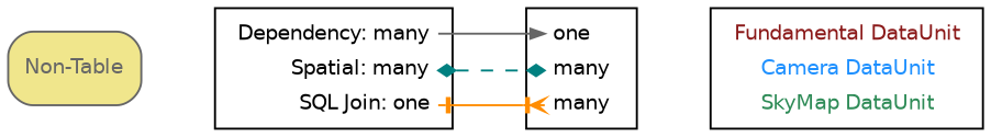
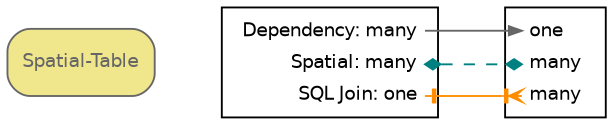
  digraph {
    rankdir=LR
    node [fontname=helvetica fontsize=10 shape=box]
    edge [arrowsize=0.7 arrowtail=none color=grey40 dir=both arrowhead=none]
    n1 [label=<             <table border="0" cellborder="0" cellpadding="3" cellspacing="0">                 <tr>                   <td align="right" port="DependencyL">Dependency: many</td>                 </tr>                 <tr>                   <td align="right" port="SpatialL">Spatial: many</td>                 </tr>                 <tr>                   <td align="right" port="SQLL">SQL Join: one</td>                 </tr>             </table>         >]
    n2 [label=<             <table border="0" cellborder="0" cellpadding="3" cellspacing="0">                 <tr>                   <td align="left" port="DependencyR">one</td>                 </tr>                 <tr>                   <td align="left" port="SpatialR">many</td>                 </tr>                 <tr>                   <td align="left" port="SQLR">many</td>                 </tr>             </table>         >]
-   n3 [label=<             <table border="0" cellborder="0" cellpadding="3" cellspacing="0">                 <tr>                   <td><font color="firebrick4">Fundamental DataUnit</font></td>                 </tr>                 <tr>                   <td><font color="dodgerblue">Camera DataUnit</font></td>                 </tr>                 <tr>                   <td><font color="seagreen4">SkyMap DataUnit</font></td>                 </tr>             </table>         >]
-   "Non-Table" [color=grey40 fillcolor=khaki fontcolor=grey40 style="rounded,filled"]
+   "Non-Table" [color=grey40 fillcolor=khaki fontcolor=grey40 style="rounded,filled" label="Spatial-Table"]
    subgraph sub_1 {
      n1
      n2
-     n3
      "Non-Table"
    }
    n1 -> n2 [color=gray40 headport="DependencyR:w" tailport="DependencyL:e" arrowhead=""]
    n1 -> n2 [arrowhead=diamond arrowtail=diamond color=teal headport="SpatialR:w" style=dashed tailport="SpatialL:e"]
    n1 -> n2 [arrowhead=crowtee arrowtail=nonetee color=darkorange headport="SQLR:w" tailport="SQLL:e"]
-   n2 -> n3 [style=invisible]
    "Non-Table" -> n1 [style=invisible]
  }
